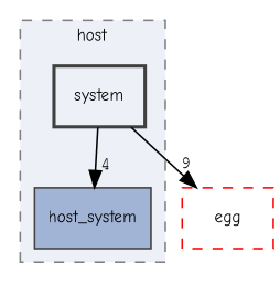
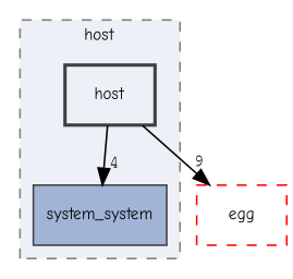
  digraph {
    compound=true
    fontname="Comic Neue"
    node [color=grey25 fillcolor="#edf0f7" fontname="Comic Neue" fontsize=10 shape=box]
    edge [fontname="Comic Neue" fontsize=10 labeldistance=1.5 labelfontname=FreeMono labelfontsize=10]
-   n1 [fillcolor="#a2b4d6" label=host_system style="filled,"]
-   n2 [label=system style="filled,bold,"]
+   n1 [fillcolor="#a2b4d6" label=system_system style="filled,"]
+   n2 [label=host style="filled,bold,"]
    n3 [color=red label=egg style="dashed,"]
    subgraph cluster_1 {
      bgcolor="#edf0f7"
      fontsize=10
      label=host
      pencolor=grey50
      style="filled,dashed,"
      n1
      n2
    }
    n2 -> n1 [headlabel=4]
    n2 -> n3 [headlabel=9]
  }
